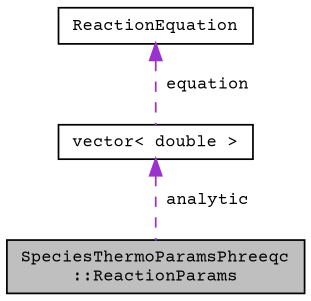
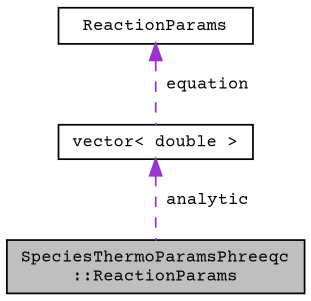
  digraph {
    fontname="Courier Prime"
    node [color=black fillcolor=white fontname="Courier Prime" fontsize=10 shape=record style=filled]
    edge [color=darkorchid3 dir=back fontname="Courier Prime" fontsize=10 labelfontname=Helvetica labelfontsize=10 style=dashed]
    n1 [fillcolor=grey75 fontcolor=black height=0.2 label="SpeciesThermoParamsPhreeqc\l::ReactionParams" width=0.4]
-   n2 [height=0.2 label=ReactionEquation width=0.4]
+   n2 [height=0.2 label=ReactionParams width=0.4]
    n3 [height=0.2 label="vector\< double \>" width=0.4]
    n2 -> n3 [label=" equation"]
    n3 -> n1 [label=" analytic"]
  }
